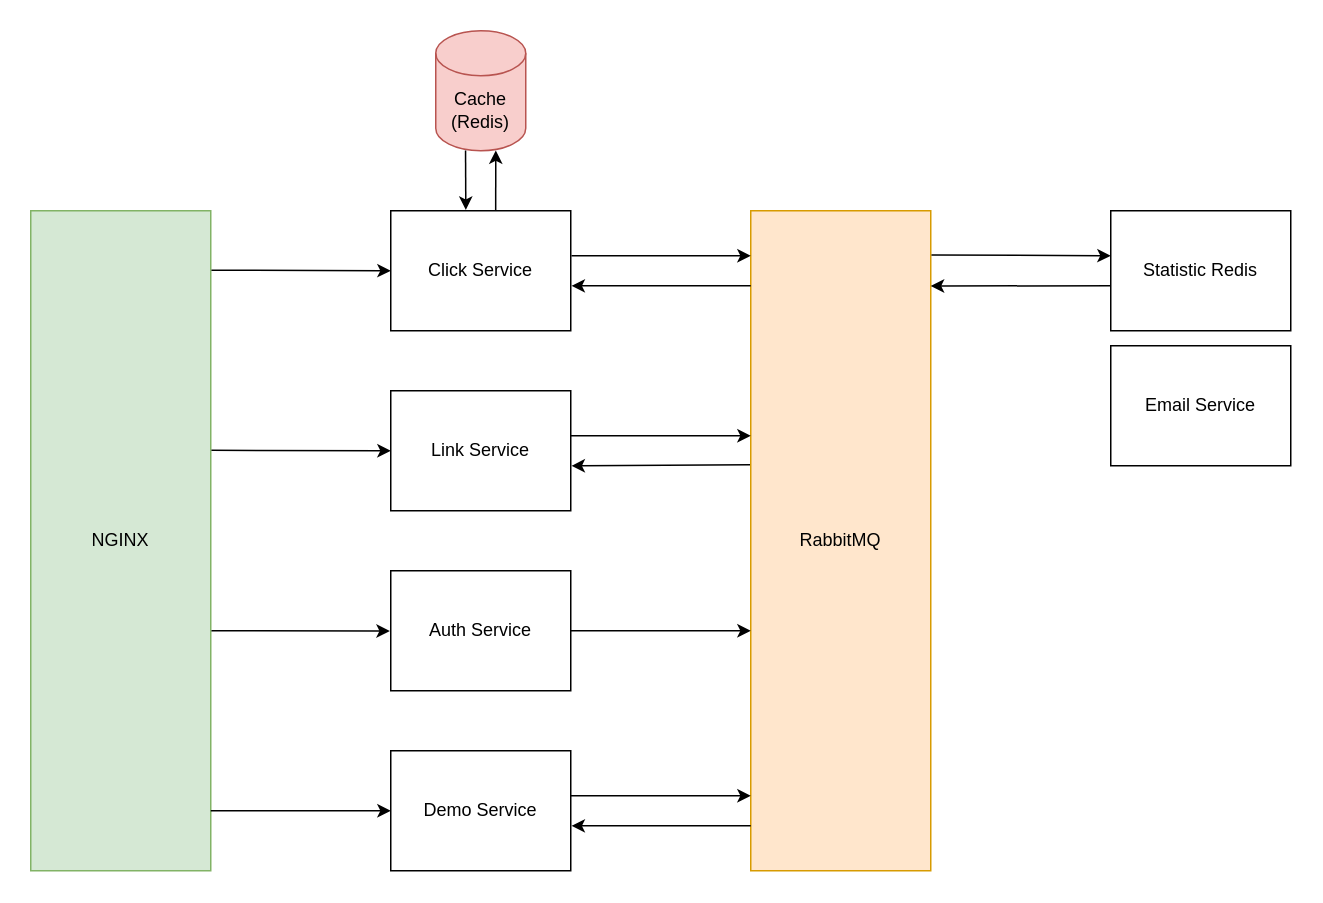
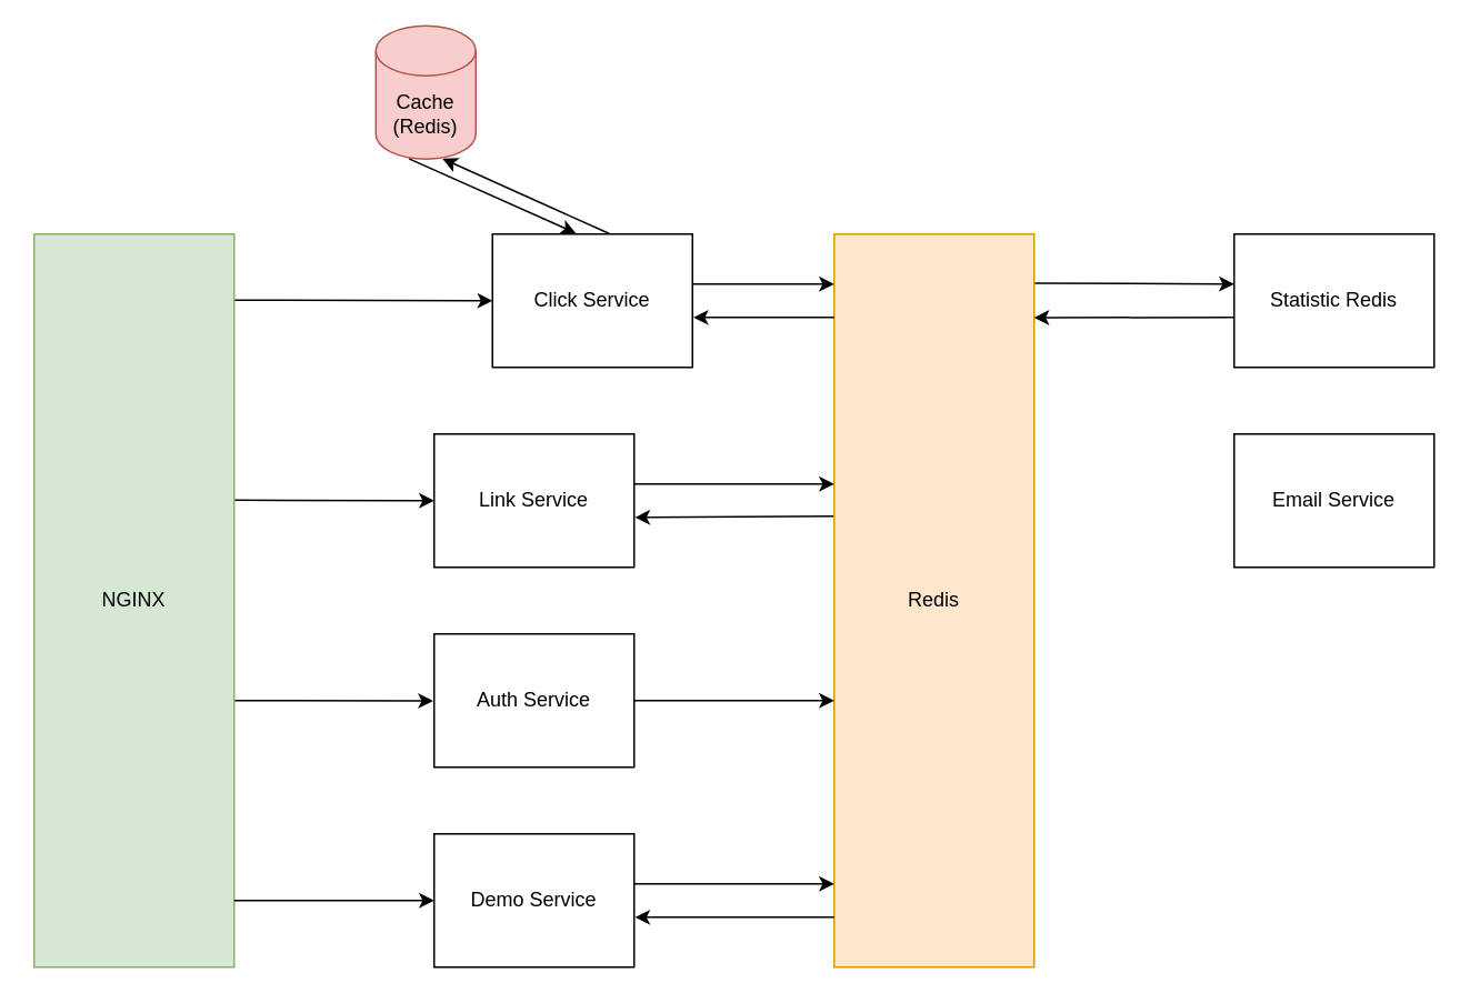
  <mxCell id="0" />
  <mxCell id="1" parent="0" />
  <mxCell id="2" value="NGINX" style="rounded=0;whiteSpace=wrap;html=1;fillColor=#d5e8d4;strokeColor=#82b366;" parent="1" vertex="1"><mxGeometry x="20" y="140" width="120" height="440" as="geometry" /></mxCell>
  <mxCell id="3" value="Link Service" style="rounded=0;whiteSpace=wrap;html=1;" parent="1" vertex="1"><mxGeometry x="260" y="260" width="120" height="80" as="geometry" /></mxCell>
- <mxCell id="4" value="Click Service" style="rounded=0;whiteSpace=wrap;html=1;" parent="1" vertex="1"><mxGeometry x="260" y="140" width="120" height="80" as="geometry" /></mxCell>
- <mxCell id="5" value="Cache (Redis)" style="shape=cylinder3;whiteSpace=wrap;html=1;boundedLbl=1;backgroundOutline=1;size=15;fillColor=#f8cecc;strokeColor=#b85450;" parent="1" vertex="1"><mxGeometry x="290" y="20" width="60" height="80" as="geometry" /></mxCell>
- <mxCell id="6" value="RabbitMQ" style="rounded=0;whiteSpace=wrap;html=1;fillColor=#ffe6cc;strokeColor=#d79b00;" parent="1" vertex="1"><mxGeometry x="500" y="140" width="120" height="440" as="geometry" /></mxCell>
+ <mxCell id="4" value="Click Service" style="rounded=0;whiteSpace=wrap;html=1;" parent="1" vertex="1"><mxGeometry x="295" y="140" width="120" height="80" as="geometry" /></mxCell>
+ <mxCell id="5" value="Cache (Redis)" style="shape=cylinder3;whiteSpace=wrap;html=1;boundedLbl=1;backgroundOutline=1;size=15;fillColor=#f8cecc;strokeColor=#b85450;" parent="1" vertex="1"><mxGeometry x="225" y="15" width="60" height="80" as="geometry" /></mxCell>
+ <mxCell id="6" value="Redis" style="rounded=0;whiteSpace=wrap;html=1;fillColor=#ffe6cc;strokeColor=#d79b00;" parent="1" vertex="1"><mxGeometry x="500" y="140" width="120" height="440" as="geometry" /></mxCell>
  <mxCell id="7" value="" style="endArrow=classic;html=1;rounded=0;exitX=1.004;exitY=0.09;exitDx=0;exitDy=0;entryX=0;entryY=0.5;entryDx=0;entryDy=0;exitPerimeter=0;" parent="1" source="2" target="4" edge="1"><mxGeometry width="50" height="50" relative="1" as="geometry"><mxPoint x="140" y="199.24" as="sourcePoint" /><mxPoint x="250" y="201" as="targetPoint" /></mxGeometry></mxCell>
  <mxCell id="8" value="" style="endArrow=classic;html=1;rounded=0;exitX=1.004;exitY=0.363;exitDx=0;exitDy=0;exitPerimeter=0;" parent="1" source="2" edge="1"><mxGeometry width="50" height="50" relative="1" as="geometry"><mxPoint x="150" y="310" as="sourcePoint" /><mxPoint x="260" y="300" as="targetPoint" /></mxGeometry></mxCell>
  <mxCell id="9" value="" style="endArrow=classic;html=1;rounded=0;exitX=1.004;exitY=0.374;exitDx=0;exitDy=0;exitPerimeter=0;" parent="1" source="4" edge="1"><mxGeometry width="50" height="50" relative="1" as="geometry"><mxPoint x="380" y="160" as="sourcePoint" /><mxPoint x="500" y="170" as="targetPoint" /></mxGeometry></mxCell>
  <mxCell id="10" value="" style="endArrow=classic;html=1;rounded=0;entryX=1.004;entryY=0.626;entryDx=0;entryDy=0;entryPerimeter=0;" parent="1" target="4" edge="1"><mxGeometry width="50" height="50" relative="1" as="geometry"><mxPoint x="500" y="190" as="sourcePoint" /><mxPoint x="360" y="310" as="targetPoint" /></mxGeometry></mxCell>
  <mxCell id="11" value="" style="endArrow=classic;html=1;rounded=0;exitX=0.331;exitY=0.997;exitDx=0;exitDy=0;exitPerimeter=0;entryX=0.417;entryY=-0.007;entryDx=0;entryDy=0;entryPerimeter=0;" parent="1" source="5" target="4" edge="1"><mxGeometry width="50" height="50" relative="1" as="geometry"><mxPoint x="312.04" y="99.52" as="sourcePoint" /><mxPoint x="312.76" y="139.52" as="targetPoint" /></mxGeometry></mxCell>
  <mxCell id="12" value="" style="endArrow=classic;html=1;rounded=0;entryX=0.667;entryY=0.997;entryDx=0;entryDy=0;entryPerimeter=0;exitX=0.583;exitY=-0.004;exitDx=0;exitDy=0;exitPerimeter=0;" parent="1" source="4" target="5" edge="1"><mxGeometry width="50" height="50" relative="1" as="geometry"><mxPoint x="340" y="139.92" as="sourcePoint" /><mxPoint x="340.78" y="100" as="targetPoint" /></mxGeometry></mxCell>
  <mxCell id="13" value="" style="endArrow=classic;html=1;rounded=0;exitX=1;exitY=0.5;exitDx=0;exitDy=0;" parent="1" edge="1"><mxGeometry width="50" height="50" relative="1" as="geometry"><mxPoint x="380" y="290" as="sourcePoint" /><mxPoint x="500" y="290" as="targetPoint" /><Array as="points" /></mxGeometry></mxCell>
  <mxCell id="14" value="Auth Service" style="rounded=0;whiteSpace=wrap;html=1;" parent="1" vertex="1"><mxGeometry x="260" y="380" width="120" height="80" as="geometry" /></mxCell>
  <mxCell id="15" value="" style="endArrow=classic;html=1;rounded=0;entryX=-0.005;entryY=0.502;entryDx=0;entryDy=0;entryPerimeter=0;exitX=1.004;exitY=0.909;exitDx=0;exitDy=0;exitPerimeter=0;" parent="1" target="14" edge="1"><mxGeometry width="50" height="50" relative="1" as="geometry"><mxPoint x="140.48" y="419.96" as="sourcePoint" /><mxPoint x="580" y="300" as="targetPoint" /></mxGeometry></mxCell>
  <mxCell id="16" value="Statistic Redis" style="rounded=0;whiteSpace=wrap;html=1;" parent="1" vertex="1"><mxGeometry x="740" y="140" width="120" height="80" as="geometry" /></mxCell>
  <mxCell id="17" value="" style="endArrow=classic;html=1;rounded=0;exitX=1;exitY=0.5;exitDx=0;exitDy=0;" parent="1" source="14" edge="1"><mxGeometry width="50" height="50" relative="1" as="geometry"><mxPoint x="500" y="380" as="sourcePoint" /><mxPoint x="500" y="420" as="targetPoint" /></mxGeometry></mxCell>
  <mxCell id="18" value="" style="endArrow=classic;html=1;rounded=0;entryX=1.004;entryY=0.626;entryDx=0;entryDy=0;entryPerimeter=0;exitX=-0.004;exitY=0.385;exitDx=0;exitDy=0;exitPerimeter=0;" parent="1" source="6" edge="1"><mxGeometry width="50" height="50" relative="1" as="geometry"><mxPoint x="490" y="310" as="sourcePoint" /><mxPoint x="380.48" y="310.08" as="targetPoint" /></mxGeometry></mxCell>
- <mxCell id="19" value="Email Service" style="rounded=0;whiteSpace=wrap;html=1;" parent="1" vertex="1"><mxGeometry x="740" y="230" width="120" height="80" as="geometry" /></mxCell>
+ <mxCell id="19" value="Email Service" style="rounded=0;whiteSpace=wrap;html=1;" parent="1" vertex="1"><mxGeometry x="740" y="260" width="120" height="80" as="geometry" /></mxCell>
  <mxCell id="20" value="" style="endArrow=classic;html=1;rounded=0;entryX=0;entryY=0.375;entryDx=0;entryDy=0;entryPerimeter=0;exitX=1.004;exitY=0.067;exitDx=0;exitDy=0;exitPerimeter=0;" parent="1" source="6" target="16" edge="1"><mxGeometry width="50" height="50" relative="1" as="geometry"><mxPoint x="630" y="170" as="sourcePoint" /><mxPoint x="720" y="160" as="targetPoint" /></mxGeometry></mxCell>
  <mxCell id="21" value="" style="endArrow=classic;html=1;rounded=0;exitX=0;exitY=0.625;exitDx=0;exitDy=0;exitPerimeter=0;entryX=1;entryY=0.114;entryDx=0;entryDy=0;entryPerimeter=0;" parent="1" source="16" target="6" edge="1"><mxGeometry width="50" height="50" relative="1" as="geometry"><mxPoint x="720" y="190" as="sourcePoint" /><mxPoint x="630" y="190" as="targetPoint" /></mxGeometry></mxCell>
  <mxCell id="22" value="Demo Service" style="rounded=0;whiteSpace=wrap;html=1;" vertex="1" parent="1"><mxGeometry x="260" y="500" width="120" height="80" as="geometry" /></mxCell>
  <mxCell id="23" value="" style="endArrow=classic;html=1;rounded=0;exitX=1.004;exitY=0.5;exitDx=0;exitDy=0;exitPerimeter=0;" edge="1" parent="1"><mxGeometry width="50" height="50" relative="1" as="geometry"><mxPoint x="140" y="540" as="sourcePoint" /><mxPoint x="260" y="540" as="targetPoint" /></mxGeometry></mxCell>
  <mxCell id="24" value="" style="endArrow=classic;html=1;rounded=0;exitX=1;exitY=0.5;exitDx=0;exitDy=0;" edge="1" parent="1"><mxGeometry width="50" height="50" relative="1" as="geometry"><mxPoint x="380" y="530" as="sourcePoint" /><mxPoint x="500" y="530" as="targetPoint" /><Array as="points" /></mxGeometry></mxCell>
  <mxCell id="25" value="" style="endArrow=classic;html=1;rounded=0;entryX=1.004;entryY=0.626;entryDx=0;entryDy=0;entryPerimeter=0;exitX=-0.004;exitY=0.531;exitDx=0;exitDy=0;exitPerimeter=0;" edge="1" parent="1"><mxGeometry width="50" height="50" relative="1" as="geometry"><mxPoint x="500" y="550" as="sourcePoint" /><mxPoint x="380.48" y="550.08" as="targetPoint" /></mxGeometry></mxCell>
